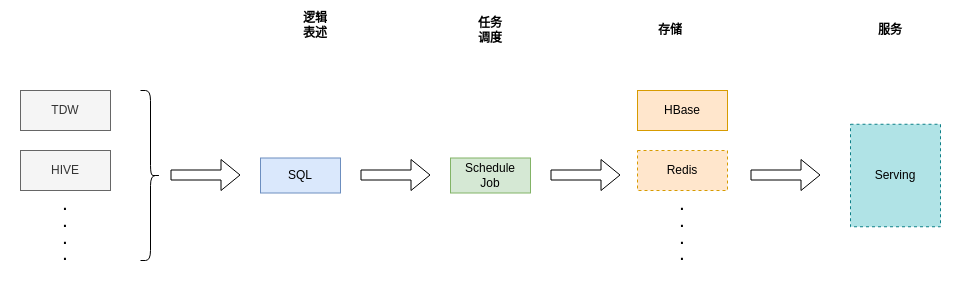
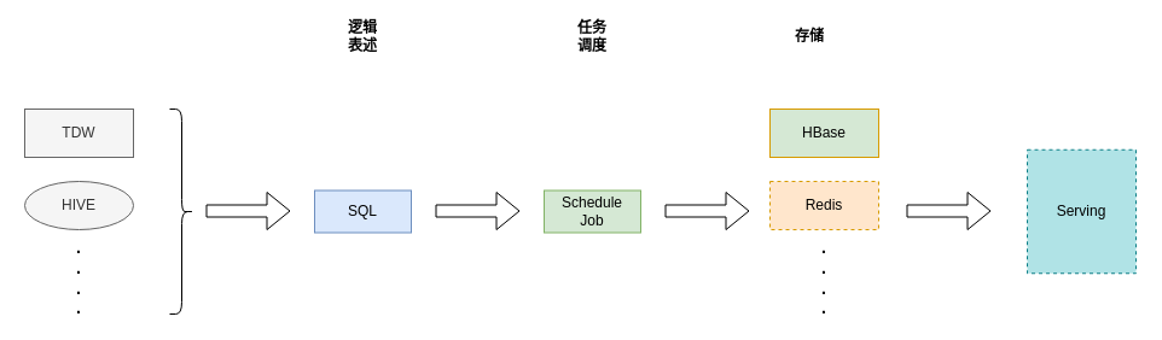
  <mxCell id="0" />
  <mxCell id="1" parent="0" />
  <mxCell id="2" value="TDW" style="rounded=0;whiteSpace=wrap;html=1;fillColor=#f5f5f5;strokeColor=#666666;fontColor=#333333;" vertex="1" parent="1"><mxGeometry x="20" y="90" width="90" height="40" as="geometry" /></mxCell>
- <mxCell id="3" value="HIVE" style="rounded=0;whiteSpace=wrap;html=1;fillColor=#f5f5f5;strokeColor=#666666;fontColor=#333333;" vertex="1" parent="1"><mxGeometry x="20" y="150" width="90" height="40" as="geometry" /></mxCell>
+ <mxCell id="3" value="HIVE" style="ellipse;whiteSpace=wrap;html=1;fillColor=#f5f5f5;strokeColor=#666666;fontColor=#333333;" vertex="1" parent="1"><mxGeometry x="20" y="150" width="90" height="40" as="geometry" /></mxCell>
  <mxCell id="4" value="&lt;b&gt;&lt;font style=&quot;font-size: 14px&quot;&gt;.&lt;br&gt;.&lt;br&gt;.&lt;br&gt;.&lt;/font&gt;&lt;/b&gt;" style="text;html=1;strokeColor=none;fillColor=none;align=center;verticalAlign=middle;whiteSpace=wrap;rounded=0;" vertex="1" parent="1"><mxGeometry x="45" y="220" width="40" height="20" as="geometry" /></mxCell>
  <mxCell id="5" value="" style="shape=curlyBracket;whiteSpace=wrap;html=1;rounded=1;rotation=-180;" vertex="1" parent="1"><mxGeometry x="140" y="90" width="20" height="170" as="geometry" /></mxCell>
  <mxCell id="6" value="" style="shape=flexArrow;endArrow=classic;html=1;" edge="1" parent="1"><mxGeometry width="50" height="50" relative="1" as="geometry"><mxPoint x="170" y="174.5" as="sourcePoint" /><mxPoint x="240" y="174.5" as="targetPoint" /></mxGeometry></mxCell>
  <mxCell id="7" value="SQL" style="rounded=0;whiteSpace=wrap;html=1;fillColor=#dae8fc;strokeColor=#6c8ebf;" vertex="1" parent="1"><mxGeometry x="260" y="157.5" width="80" height="35" as="geometry" /></mxCell>
  <mxCell id="8" value="" style="shape=flexArrow;endArrow=classic;html=1;" edge="1" parent="1"><mxGeometry width="50" height="50" relative="1" as="geometry"><mxPoint x="360" y="174.5" as="sourcePoint" /><mxPoint x="430" y="174.5" as="targetPoint" /></mxGeometry></mxCell>
  <mxCell id="9" value="Schedule&lt;br&gt;Job" style="rounded=0;whiteSpace=wrap;html=1;fillColor=#d5e8d4;strokeColor=#82b366;" vertex="1" parent="1"><mxGeometry x="450" y="157.5" width="80" height="35" as="geometry" /></mxCell>
  <mxCell id="10" value="" style="shape=flexArrow;endArrow=classic;html=1;" edge="1" parent="1"><mxGeometry width="50" height="50" relative="1" as="geometry"><mxPoint x="550" y="174.5" as="sourcePoint" /><mxPoint x="620" y="174.5" as="targetPoint" /></mxGeometry></mxCell>
- <mxCell id="11" value="HBase" style="rounded=0;whiteSpace=wrap;html=1;fillColor=#ffe6cc;strokeColor=#d79b00;" vertex="1" parent="1"><mxGeometry x="637" y="90" width="90" height="40" as="geometry" /></mxCell>
+ <mxCell id="11" value="HBase" style="rounded=0;whiteSpace=wrap;html=1;fillColor=#d5e8d4;strokeColor=#d79b00;" vertex="1" parent="1"><mxGeometry x="637" y="90" width="90" height="40" as="geometry" /></mxCell>
  <mxCell id="12" value="Redis" style="rounded=0;whiteSpace=wrap;html=1;fillColor=#ffe6cc;strokeColor=#d79b00;dashed=1;" vertex="1" parent="1"><mxGeometry x="637" y="150" width="90" height="40" as="geometry" /></mxCell>
  <mxCell id="13" value="&lt;b&gt;&lt;font style=&quot;font-size: 14px&quot;&gt;.&lt;br&gt;.&lt;br&gt;.&lt;br&gt;.&lt;/font&gt;&lt;/b&gt;" style="text;html=1;strokeColor=none;fillColor=none;align=center;verticalAlign=middle;whiteSpace=wrap;rounded=0;" vertex="1" parent="1"><mxGeometry x="662" y="220" width="40" height="20" as="geometry" /></mxCell>
  <mxCell id="14" value="" style="shape=flexArrow;endArrow=classic;html=1;" edge="1" parent="1"><mxGeometry width="50" height="50" relative="1" as="geometry"><mxPoint x="750" y="174.5" as="sourcePoint" /><mxPoint x="820" y="174.5" as="targetPoint" /></mxGeometry></mxCell>
  <mxCell id="15" value="Serving" style="rounded=0;whiteSpace=wrap;html=1;fillColor=#b0e3e6;strokeColor=#0e8088;dashed=1;" vertex="1" parent="1"><mxGeometry x="850" y="123.75" width="90" height="102.5" as="geometry" /></mxCell>
- <mxCell id="16" value="逻辑&lt;br&gt;表述" style="text;html=1;strokeColor=none;fillColor=none;align=center;verticalAlign=middle;whiteSpace=wrap;rounded=0;fontStyle=1" vertex="1" parent="1"><mxGeometry x="295" y="15" width="40" height="20" as="geometry" /></mxCell>
+ <mxCell id="16" value="逻辑&lt;br&gt;表述" style="text;html=1;strokeColor=none;fillColor=none;align=center;verticalAlign=middle;whiteSpace=wrap;rounded=0;fontStyle=1" vertex="1" parent="1"><mxGeometry x="280" y="20" width="40" height="20" as="geometry" /></mxCell>
  <mxCell id="17" value="任务&lt;br&gt;调度" style="text;html=1;strokeColor=none;fillColor=none;align=center;verticalAlign=middle;whiteSpace=wrap;rounded=0;fontStyle=1" vertex="1" parent="1"><mxGeometry x="470" y="20" width="40" height="20" as="geometry" /></mxCell>
  <mxCell id="18" value="存储" style="text;html=1;strokeColor=none;fillColor=none;align=center;verticalAlign=middle;whiteSpace=wrap;rounded=0;fontStyle=1" vertex="1" parent="1"><mxGeometry x="650" y="20" width="40" height="20" as="geometry" /></mxCell>
- <mxCell id="19" value="服务" style="text;html=1;strokeColor=none;fillColor=none;align=center;verticalAlign=middle;whiteSpace=wrap;rounded=0;fontStyle=1" vertex="1" parent="1"><mxGeometry x="870" y="20" width="40" height="20" as="geometry" /></mxCell>
